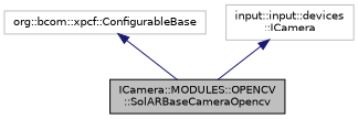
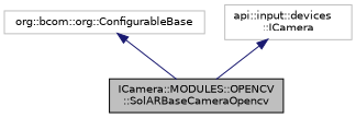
  digraph {
    node [color=grey75 fillcolor=white fontname=Helvetica fontsize=10 shape=record style=filled]
    edge [color=midnightblue dir=back fontname=Helvetica fontsize=10 labelfontname=Helvetica labelfontsize=10 style=solid]
    n1 [color=black fillcolor=grey75 fontcolor=black height=0.2 label="ICamera::MODULES::OPENCV\l::SolARBaseCameraOpencv" width=0.4]
-   n2 [height=0.2 label="org::bcom::xpcf::ConfigurableBase" width=0.4]
-   n3 [height=0.2 label="input::input::devices\l::ICamera" width=0.4]
+   n2 [height=0.2 label="org::bcom::org::ConfigurableBase" width=0.4]
+   n3 [height=0.2 label="api::input::devices\l::ICamera" width=0.4]
    n2 -> n1
    n3 -> n1
  }
